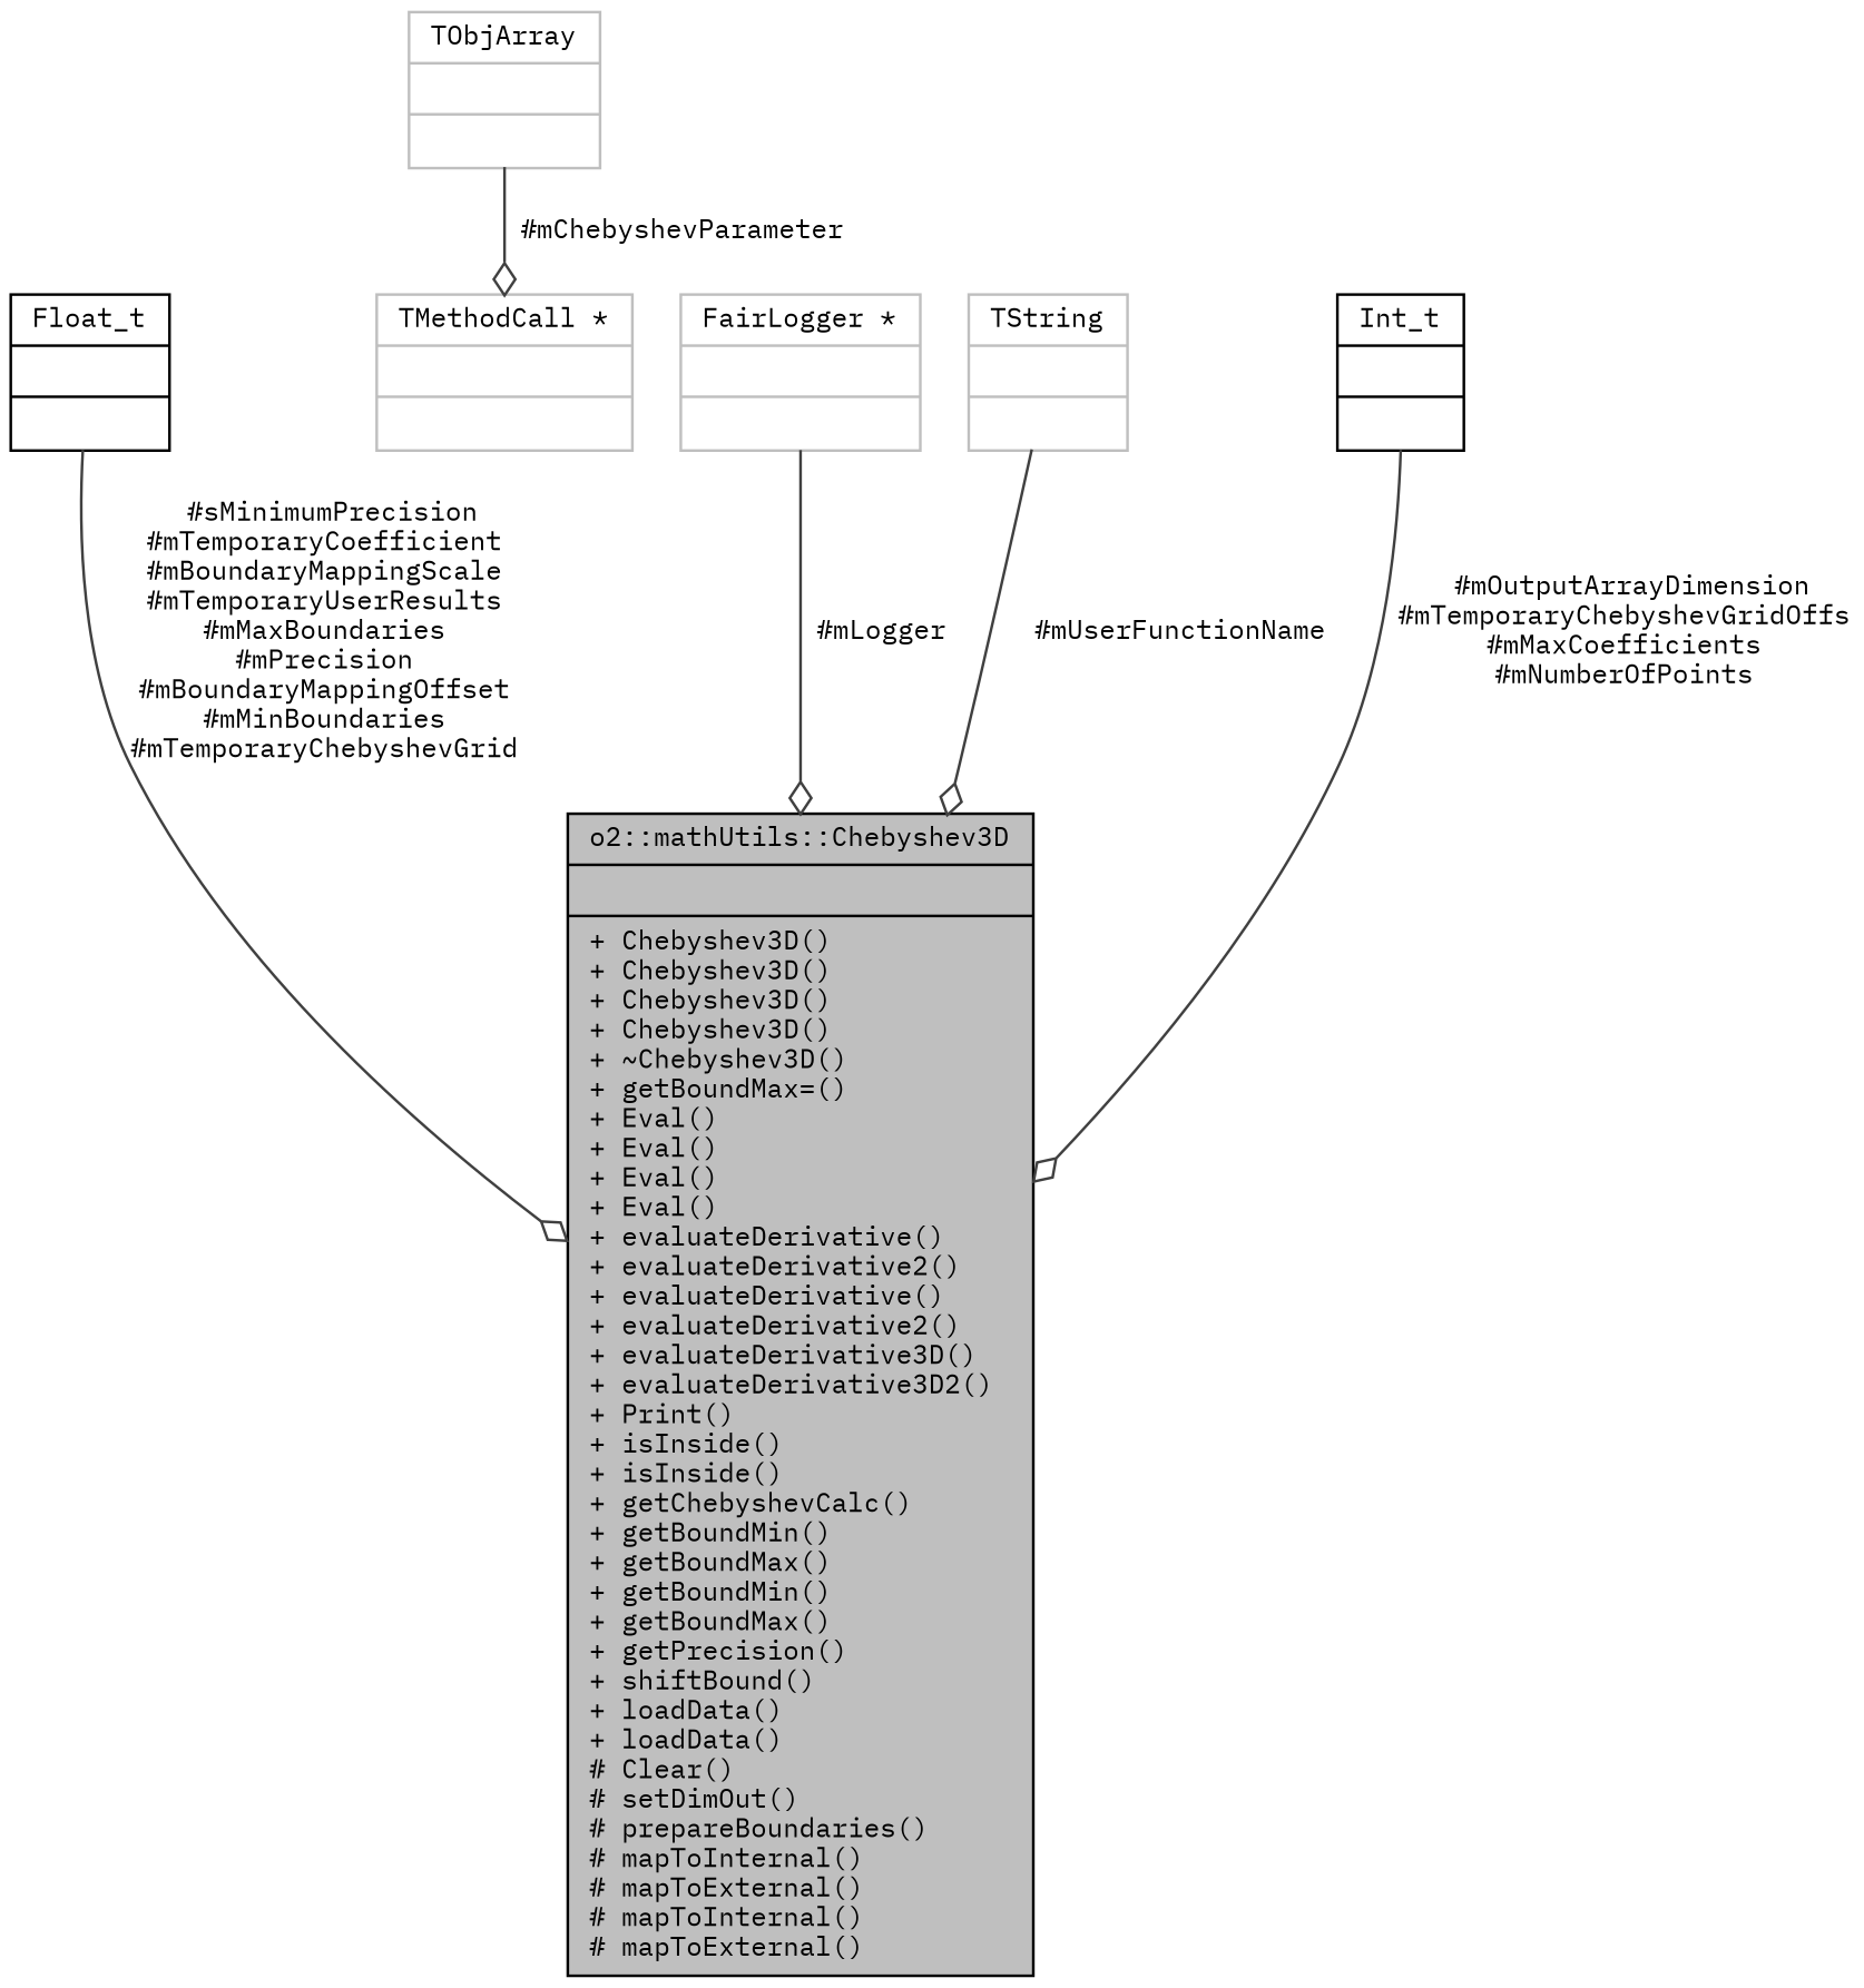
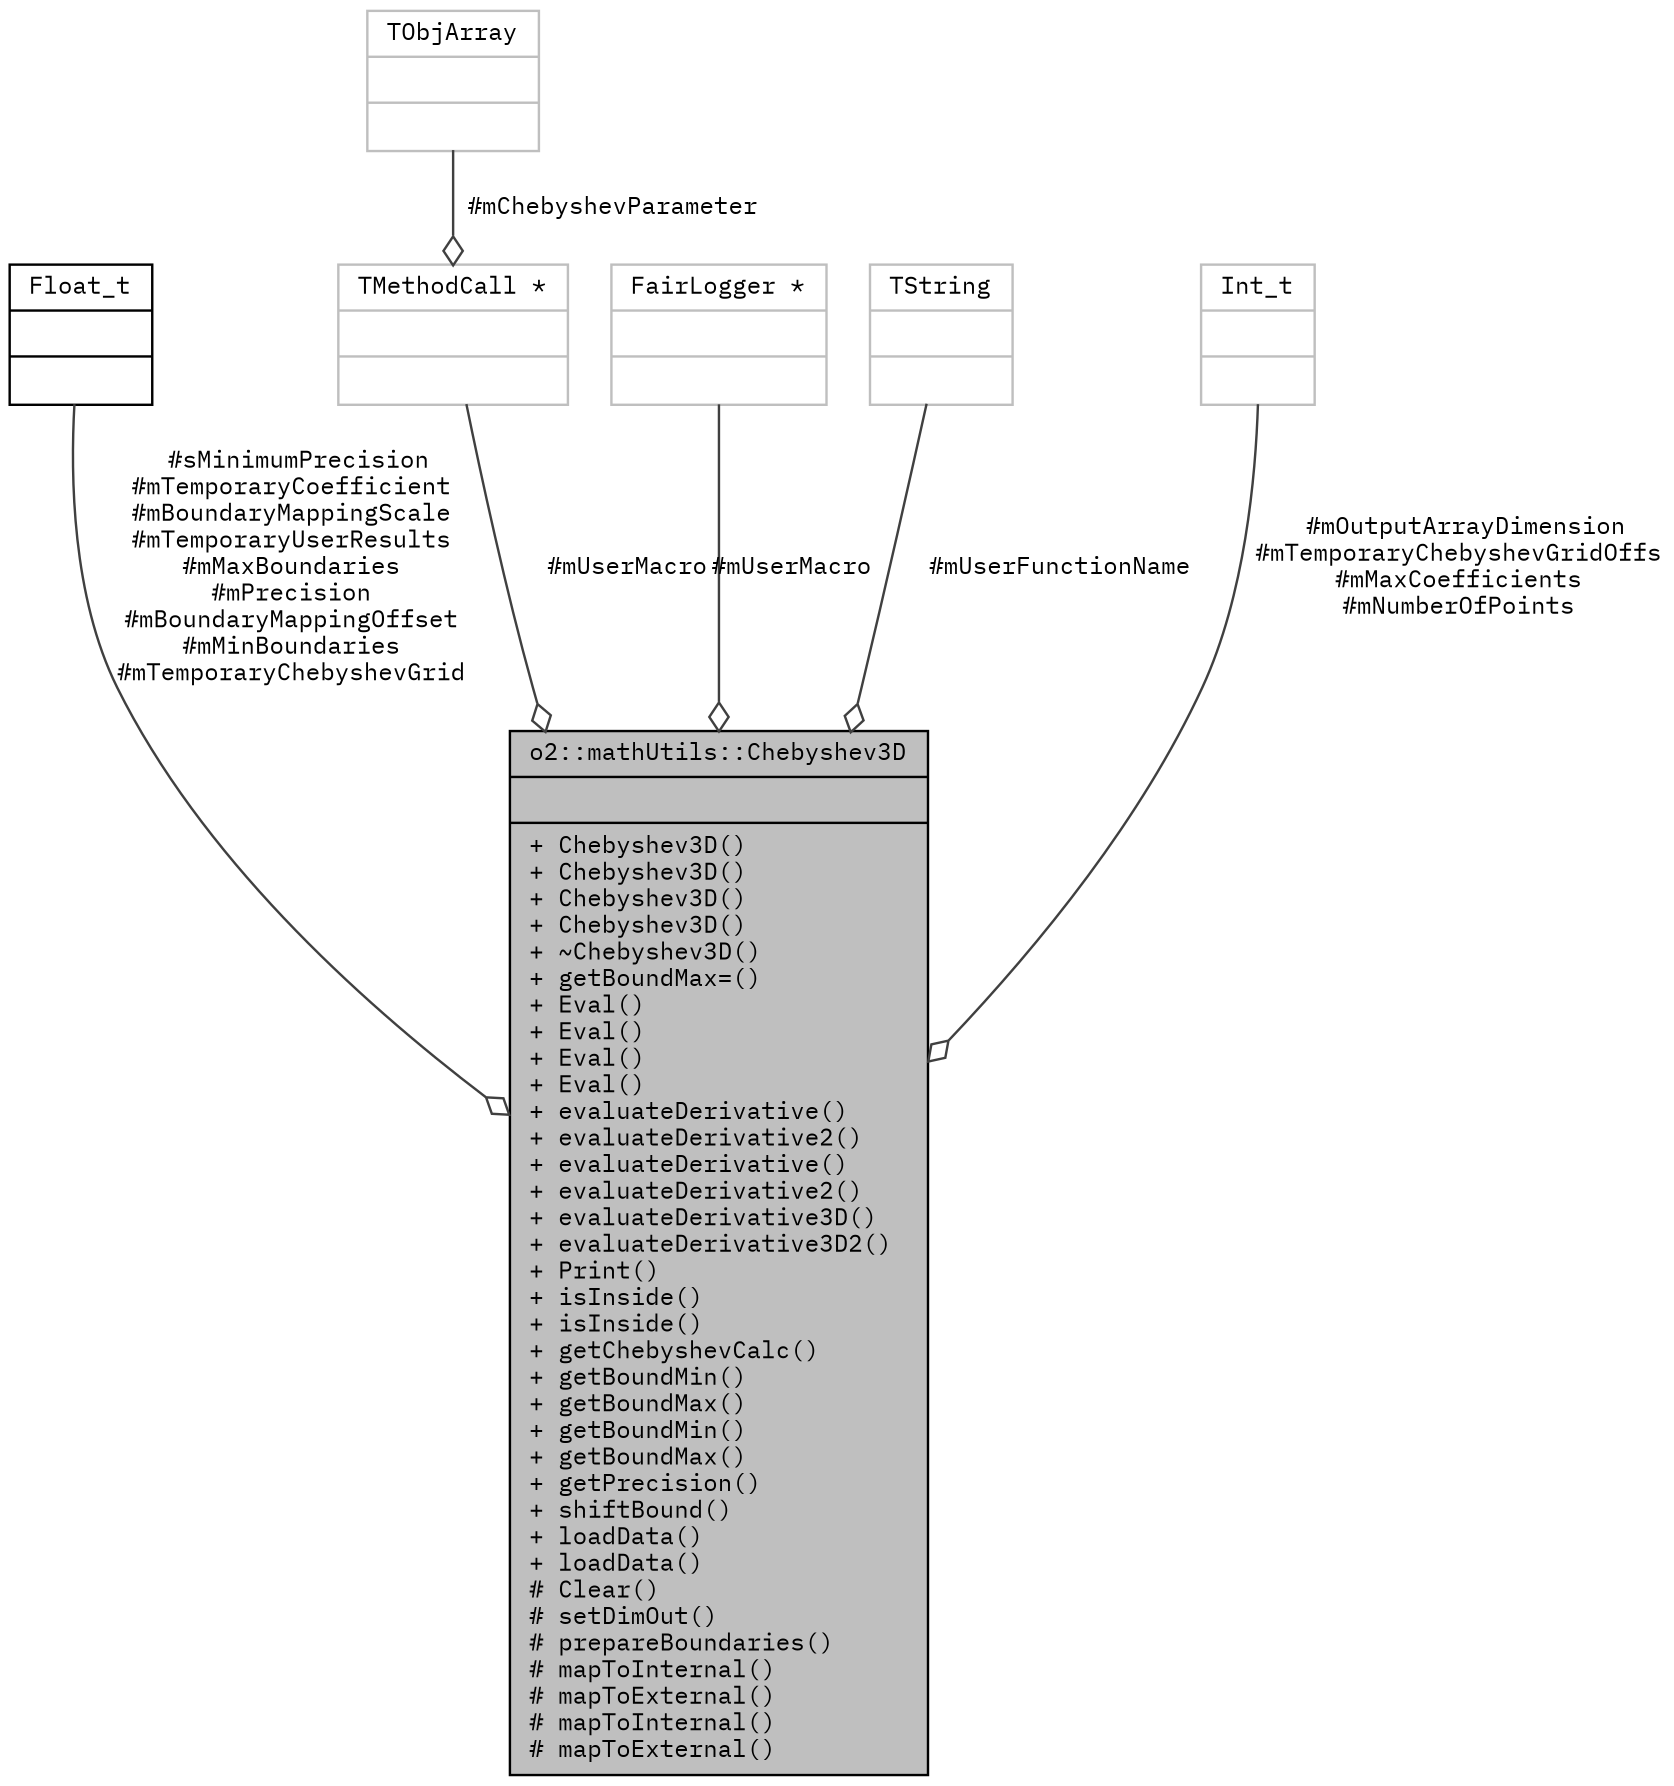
  digraph {
    fontname="IBM Plex Mono"
    node [color=grey75 fontname="IBM Plex Mono" fontsize=10 shape=record]
    edge [arrowhead=odiamond color=grey25 fontname="IBM Plex Mono" fontsize=10 labelfontname=Helvetica labelfontsize=10 style=solid]
    n1 [color=black fillcolor=grey75 fontcolor=black height=0.2 label="{o2::mathUtils::Chebyshev3D\n||+ Chebyshev3D()\l+ Chebyshev3D()\l+ Chebyshev3D()\l+ Chebyshev3D()\l+ ~Chebyshev3D()\l+ getBoundMax=()\l+ Eval()\l+ Eval()\l+ Eval()\l+ Eval()\l+ evaluateDerivative()\l+ evaluateDerivative2()\l+ evaluateDerivative()\l+ evaluateDerivative2()\l+ evaluateDerivative3D()\l+ evaluateDerivative3D2()\l+ Print()\l+ isInside()\l+ isInside()\l+ getChebyshevCalc()\l+ getBoundMin()\l+ getBoundMax()\l+ getBoundMin()\l+ getBoundMax()\l+ getPrecision()\l+ shiftBound()\l+ loadData()\l+ loadData()\l# Clear()\l# setDimOut()\l# prepareBoundaries()\l# mapToInternal()\l# mapToExternal()\l# mapToInternal()\l# mapToExternal()\l}" style=filled width=0.4]
    n2 [color=black height=0.2 label="{Float_t\n||}" width=0.4]
    n3 [height=0.2 label="{TMethodCall *\n||}" width=0.4]
    n4 [height=0.2 label="{TObjArray\n||}" width=0.4]
    n5 [height=0.2 label="{FairLogger *\n||}" width=0.4]
    n6 [height=0.2 label="{TString\n||}" width=0.4]
-   n7 [color=black height=0.2 label="{Int_t\n||}" width=0.4]
+   n7 [height=0.2 label="{Int_t\n||}" width=0.4]
    n2 -> n1 [label=" #sMinimumPrecision\n#mTemporaryCoefficient\n#mBoundaryMappingScale\n#mTemporaryUserResults\n#mMaxBoundaries\n#mPrecision\n#mBoundaryMappingOffset\n#mMinBoundaries\n#mTemporaryChebyshevGrid"]
+   n3 -> n1 [label=" #mUserMacro"]
    n4 -> n3 [label=" #mChebyshevParameter"]
-   n5 -> n1 [label=" #mLogger"]
+   n5 -> n1 [label=" #mUserMacro"]
    n6 -> n1 [label=" #mUserFunctionName"]
    n7 -> n1 [label=" #mOutputArrayDimension\n#mTemporaryChebyshevGridOffs\n#mMaxCoefficients\n#mNumberOfPoints"]
  }
